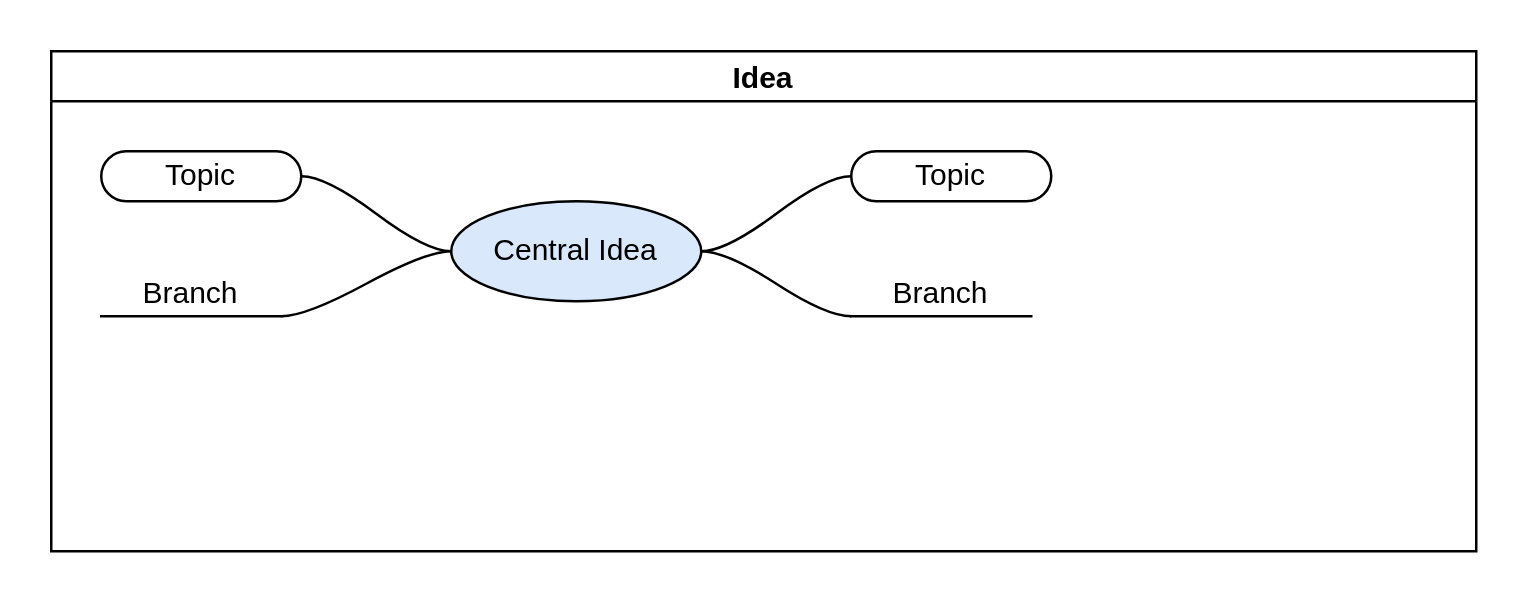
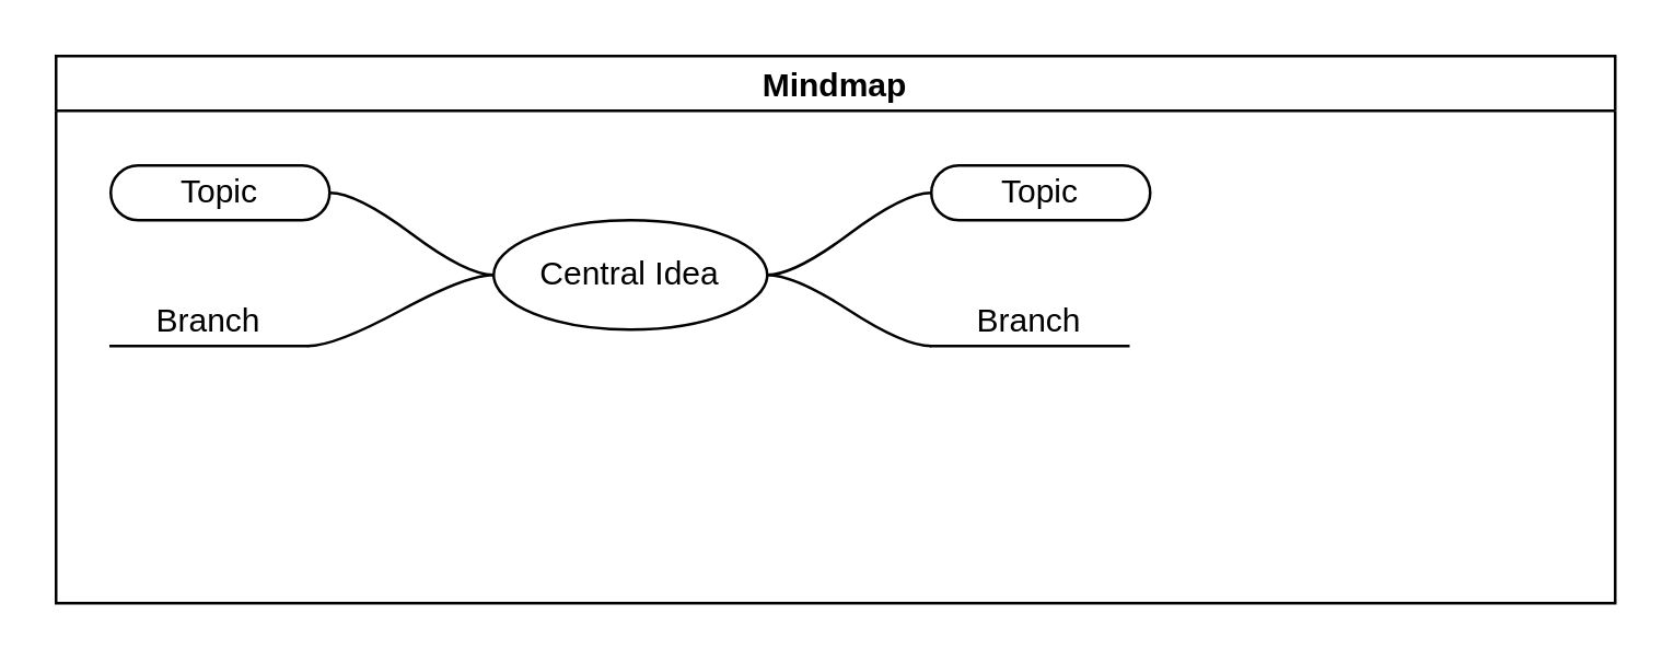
  <mxCell id="0" />
  <mxCell id="1" parent="0" />
- <mxCell id="2" value="Idea" style="swimlane;startSize=20;horizontal=1;containerType=tree;" parent="1" vertex="1"><mxGeometry x="20" y="20" width="570" height="200" as="geometry" /></mxCell>
+ <mxCell id="2" value="Mindmap" style="swimlane;startSize=20;horizontal=1;containerType=tree;" parent="1" vertex="1"><mxGeometry x="20" y="20" width="570" height="200" as="geometry" /></mxCell>
  <mxCell id="3" value="" style="edgeStyle=entityRelationEdgeStyle;startArrow=none;endArrow=none;segment=10;curved=1;rounded=0;" parent="2" source="7" target="8" edge="1"><mxGeometry relative="1" as="geometry" /></mxCell>
  <mxCell id="4" value="" style="edgeStyle=entityRelationEdgeStyle;startArrow=none;endArrow=none;segment=10;curved=1;rounded=0;" parent="2" source="7" target="9" edge="1"><mxGeometry relative="1" as="geometry" /></mxCell>
  <mxCell id="5" value="" style="edgeStyle=entityRelationEdgeStyle;startArrow=none;endArrow=none;segment=10;curved=1;rounded=0;" parent="2" source="7" target="10" edge="1"><mxGeometry relative="1" as="geometry" /></mxCell>
  <mxCell id="6" value="" style="edgeStyle=entityRelationEdgeStyle;startArrow=none;endArrow=none;segment=10;curved=1;rounded=0;" parent="2" source="7" target="11" edge="1"><mxGeometry relative="1" as="geometry" /></mxCell>
- <mxCell id="7" value="Central Idea" style="ellipse;whiteSpace=wrap;html=1;align=center;treeFolding=1;treeMoving=1;newEdgeStyle={&quot;edgeStyle&quot;:&quot;entityRelationEdgeStyle&quot;,&quot;startArrow&quot;:&quot;none&quot;,&quot;endArrow&quot;:&quot;none&quot;,&quot;segment&quot;:10,&quot;curved&quot;:1};fillColor=#dae8fc;" parent="2" vertex="1"><mxGeometry x="160" y="60" width="100" height="40" as="geometry" /></mxCell>
+ <mxCell id="7" value="Central Idea" style="ellipse;whiteSpace=wrap;html=1;align=center;treeFolding=1;treeMoving=1;newEdgeStyle={&quot;edgeStyle&quot;:&quot;entityRelationEdgeStyle&quot;,&quot;startArrow&quot;:&quot;none&quot;,&quot;endArrow&quot;:&quot;none&quot;,&quot;segment&quot;:10,&quot;curved&quot;:1};" parent="2" vertex="1"><mxGeometry x="160" y="60" width="100" height="40" as="geometry" /></mxCell>
  <mxCell id="8" value="Topic" style="whiteSpace=wrap;html=1;rounded=1;arcSize=50;align=center;verticalAlign=middle;strokeWidth=1;autosize=1;spacing=4;treeFolding=1;treeMoving=1;newEdgeStyle={&quot;edgeStyle&quot;:&quot;entityRelationEdgeStyle&quot;,&quot;startArrow&quot;:&quot;none&quot;,&quot;endArrow&quot;:&quot;none&quot;,&quot;segment&quot;:10,&quot;curved&quot;:1};" parent="2" vertex="1"><mxGeometry x="320" y="40" width="80" height="20" as="geometry" /></mxCell>
  <mxCell id="9" value="Branch" style="whiteSpace=wrap;html=1;shape=partialRectangle;top=0;left=0;bottom=1;right=0;points=[[0,1],[1,1]];fillColor=none;align=center;verticalAlign=bottom;routingCenterY=0.5;snapToPoint=1;autosize=1;treeFolding=1;treeMoving=1;newEdgeStyle={&quot;edgeStyle&quot;:&quot;entityRelationEdgeStyle&quot;,&quot;startArrow&quot;:&quot;none&quot;,&quot;endArrow&quot;:&quot;none&quot;,&quot;segment&quot;:10,&quot;curved&quot;:1};" parent="2" vertex="1"><mxGeometry x="320" y="80" width="72" height="26" as="geometry" /></mxCell>
  <mxCell id="10" value="Topic" style="whiteSpace=wrap;html=1;rounded=1;arcSize=50;align=center;verticalAlign=middle;strokeWidth=1;autosize=1;spacing=4;treeFolding=1;treeMoving=1;newEdgeStyle={&quot;edgeStyle&quot;:&quot;entityRelationEdgeStyle&quot;,&quot;startArrow&quot;:&quot;none&quot;,&quot;endArrow&quot;:&quot;none&quot;,&quot;segment&quot;:10,&quot;curved&quot;:1};" parent="2" vertex="1"><mxGeometry x="20" y="40" width="80" height="20" as="geometry" /></mxCell>
  <mxCell id="11" value="Branch" style="whiteSpace=wrap;html=1;shape=partialRectangle;top=0;left=0;bottom=1;right=0;points=[[0,1],[1,1]];fillColor=none;align=center;verticalAlign=bottom;routingCenterY=0.5;snapToPoint=1;autosize=1;treeFolding=1;treeMoving=1;newEdgeStyle={&quot;edgeStyle&quot;:&quot;entityRelationEdgeStyle&quot;,&quot;startArrow&quot;:&quot;none&quot;,&quot;endArrow&quot;:&quot;none&quot;,&quot;segment&quot;:10,&quot;curved&quot;:1};" parent="2" vertex="1"><mxGeometry x="20" y="80" width="72" height="26" as="geometry" /></mxCell>
